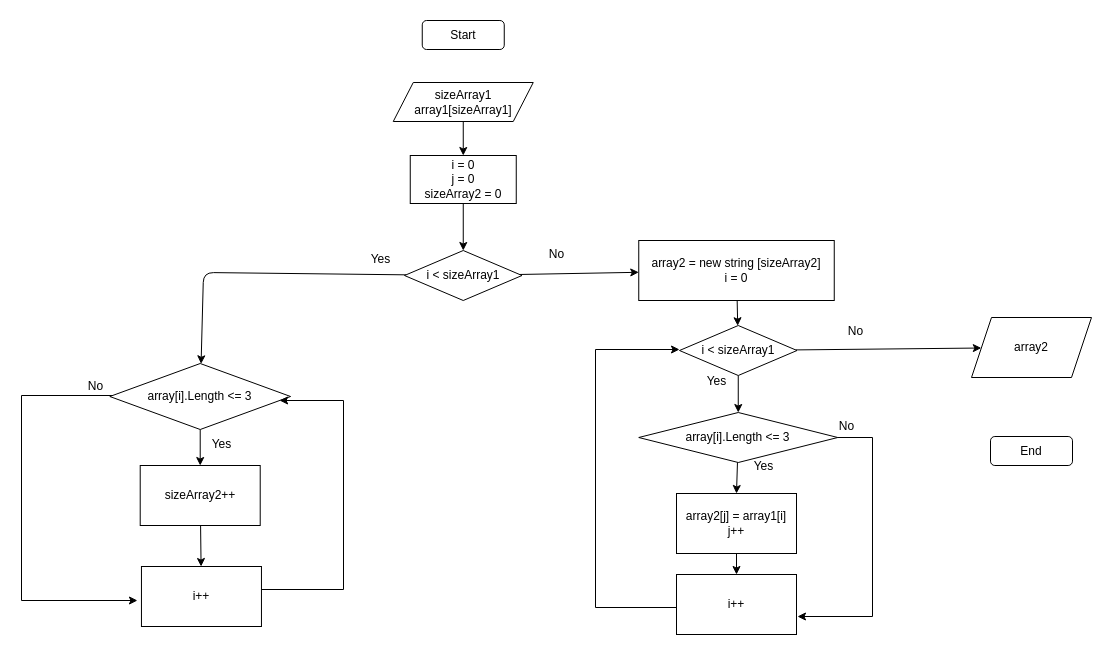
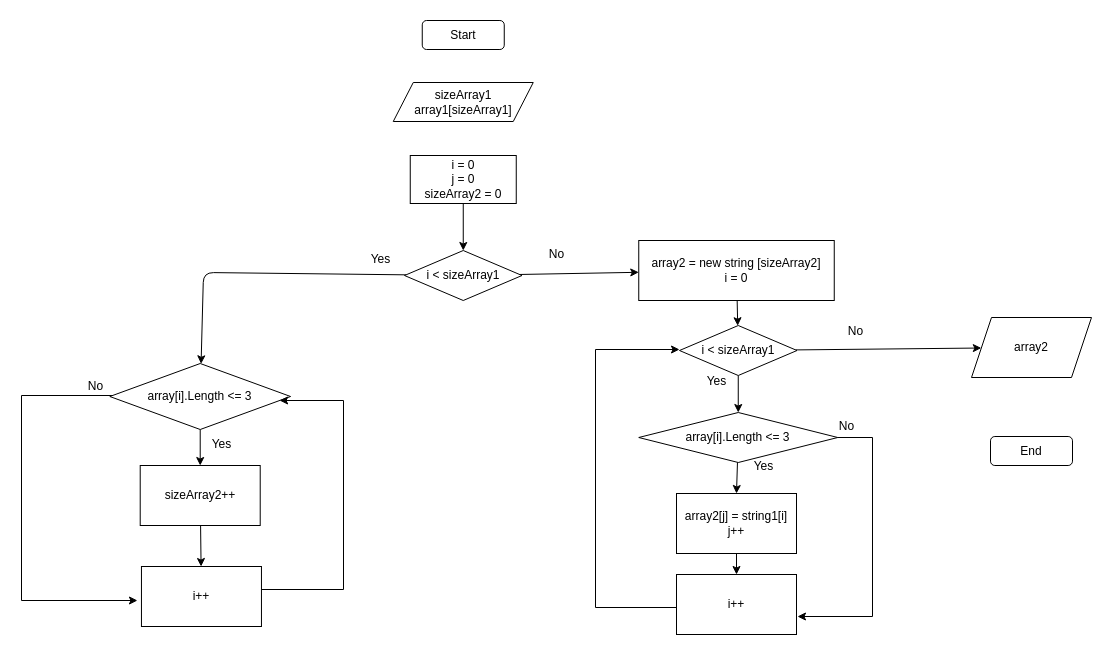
  <mxCell id="0" />
  <mxCell id="1" parent="0" />
  <mxCell id="2" value="Start" style="rounded=1;whiteSpace=wrap;html=1;strokeColor=default;" parent="1" vertex="1"><mxGeometry x="421.75" y="20" width="82" height="29" as="geometry" /></mxCell>
- <mxCell id="3" value="" style="edgeStyle=none;html=1;" parent="1" source="4" target="6" edge="1"><mxGeometry relative="1" as="geometry" /></mxCell>
  <mxCell id="4" value="sizeArray1&lt;br&gt;array1[sizeArray1]" style="shape=parallelogram;perimeter=parallelogramPerimeter;whiteSpace=wrap;html=1;fixedSize=1;rounded=0;" parent="1" vertex="1"><mxGeometry x="392.75" y="82" width="140" height="39" as="geometry" /></mxCell>
  <mxCell id="5" value="" style="edgeStyle=none;html=1;" parent="1" source="6" target="9" edge="1"><mxGeometry relative="1" as="geometry" /></mxCell>
  <mxCell id="6" value="i = 0&lt;br&gt;j = 0&lt;br&gt;sizeArray2 = 0" style="whiteSpace=wrap;html=1;rounded=0;" parent="1" vertex="1"><mxGeometry x="409.75" y="155" width="106" height="48" as="geometry" /></mxCell>
  <mxCell id="7" value="" style="edgeStyle=none;html=1;" parent="1" source="9" target="13" edge="1"><mxGeometry relative="1" as="geometry"><Array as="points"><mxPoint x="203" y="272" /></Array></mxGeometry></mxCell>
  <mxCell id="8" value="" style="edgeStyle=none;rounded=0;html=1;" parent="1" source="9" target="20" edge="1"><mxGeometry relative="1" as="geometry" /></mxCell>
  <mxCell id="9" value="i &amp;lt; sizeArray1" style="rhombus;whiteSpace=wrap;html=1;rounded=0;" parent="1" vertex="1"><mxGeometry x="404" y="250" width="117.5" height="50" as="geometry" /></mxCell>
  <mxCell id="10" value="Yes" style="text;html=1;align=center;verticalAlign=middle;resizable=0;points=[];autosize=1;strokeColor=none;fillColor=none;" parent="1" vertex="1"><mxGeometry x="365" y="250" width="30" height="18" as="geometry" /></mxCell>
  <mxCell id="11" value="" style="edgeStyle=none;html=1;" parent="1" source="13" target="15" edge="1"><mxGeometry relative="1" as="geometry" /></mxCell>
  <mxCell id="12" value="" style="edgeStyle=orthogonalEdgeStyle;rounded=0;orthogonalLoop=1;jettySize=auto;html=1;" edge="1" parent="1" source="13"><mxGeometry relative="1" as="geometry"><mxPoint x="136.96" y="600" as="targetPoint" /><Array as="points"><mxPoint x="20.96" y="395" /><mxPoint x="20.96" y="600" /></Array></mxGeometry></mxCell>
  <mxCell id="13" value="array[i].Length &amp;lt;= 3" style="rhombus;whiteSpace=wrap;html=1;rounded=0;" parent="1" vertex="1"><mxGeometry x="109.34" y="363" width="180.75" height="66" as="geometry" /></mxCell>
  <mxCell id="14" value="" style="edgeStyle=none;html=1;" parent="1" source="15" target="18" edge="1"><mxGeometry relative="1" as="geometry" /></mxCell>
  <mxCell id="15" value="sizeArray2++" style="whiteSpace=wrap;html=1;rounded=0;" parent="1" vertex="1"><mxGeometry x="139.71" y="465" width="120" height="60" as="geometry" /></mxCell>
  <mxCell id="16" value="Yes" style="text;html=1;align=center;verticalAlign=middle;resizable=0;points=[];autosize=1;strokeColor=none;fillColor=none;" parent="1" vertex="1"><mxGeometry x="205.96" y="435" width="30" height="18" as="geometry" /></mxCell>
  <mxCell id="17" style="edgeStyle=orthogonalEdgeStyle;rounded=0;orthogonalLoop=1;jettySize=auto;html=1;" edge="1" parent="1" source="18" target="13"><mxGeometry relative="1" as="geometry"><mxPoint x="341.96" y="387.667" as="targetPoint" /><Array as="points"><mxPoint x="343" y="589" /><mxPoint x="343" y="400" /></Array></mxGeometry></mxCell>
  <mxCell id="18" value="i++" style="whiteSpace=wrap;html=1;rounded=0;" parent="1" vertex="1"><mxGeometry x="140.96" y="566" width="120" height="60" as="geometry" /></mxCell>
  <mxCell id="19" value="" style="edgeStyle=none;rounded=0;html=1;" parent="1" source="20" target="25" edge="1"><mxGeometry relative="1" as="geometry" /></mxCell>
  <mxCell id="20" value="array2 = new string [sizeArray2]&lt;br&gt;i = 0" style="whiteSpace=wrap;html=1;rounded=0;" parent="1" vertex="1"><mxGeometry x="638.25" y="240" width="195.5" height="60" as="geometry" /></mxCell>
  <mxCell id="21" value="No" style="text;html=1;align=center;verticalAlign=middle;resizable=0;points=[];autosize=1;strokeColor=none;fillColor=none;" parent="1" vertex="1"><mxGeometry x="543" y="245" width="25" height="18" as="geometry" /></mxCell>
  <mxCell id="22" value="No" style="text;html=1;align=center;verticalAlign=middle;resizable=0;points=[];autosize=1;strokeColor=none;fillColor=none;" parent="1" vertex="1"><mxGeometry x="82.96" y="377" width="25" height="18" as="geometry" /></mxCell>
  <mxCell id="23" value="" style="edgeStyle=none;rounded=0;html=1;" parent="1" source="25" target="31" edge="1"><mxGeometry relative="1" as="geometry" /></mxCell>
  <mxCell id="24" value="" style="edgeStyle=none;html=1;" parent="1" source="25" target="36" edge="1"><mxGeometry relative="1" as="geometry" /></mxCell>
  <mxCell id="25" value="i &amp;lt; sizeArray1" style="rhombus;whiteSpace=wrap;html=1;rounded=0;" parent="1" vertex="1"><mxGeometry x="679" y="325" width="117.5" height="50" as="geometry" /></mxCell>
  <mxCell id="26" value="" style="edgeStyle=none;rounded=0;html=1;" parent="1" source="27" target="34" edge="1"><mxGeometry relative="1" as="geometry" /></mxCell>
- <mxCell id="27" value="array2[j] = array1[i]&lt;br&gt;j++" style="whiteSpace=wrap;html=1;rounded=0;" parent="1" vertex="1"><mxGeometry x="676" y="493" width="120" height="60" as="geometry" /></mxCell>
+ <mxCell id="27" value="array2[j] = string1[i]&lt;br&gt;j++" style="whiteSpace=wrap;html=1;rounded=0;" parent="1" vertex="1"><mxGeometry x="676" y="493" width="120" height="60" as="geometry" /></mxCell>
  <mxCell id="28" value="Yes" style="text;html=1;align=center;verticalAlign=middle;resizable=0;points=[];autosize=1;strokeColor=none;fillColor=none;" parent="1" vertex="1"><mxGeometry x="701" y="372" width="30" height="18" as="geometry" /></mxCell>
  <mxCell id="29" style="edgeStyle=none;rounded=0;html=1;entryX=0.5;entryY=0;entryDx=0;entryDy=0;" parent="1" source="31" target="27" edge="1"><mxGeometry relative="1" as="geometry"><mxPoint x="738" y="472" as="targetPoint" /></mxGeometry></mxCell>
  <mxCell id="30" style="edgeStyle=orthogonalEdgeStyle;rounded=0;orthogonalLoop=1;jettySize=auto;html=1;" edge="1" parent="1" source="31"><mxGeometry relative="1" as="geometry"><mxPoint x="797" y="616" as="targetPoint" /><Array as="points"><mxPoint x="872" y="437" /><mxPoint x="872" y="616" /></Array></mxGeometry></mxCell>
  <mxCell id="31" value="array[i].Length &amp;lt;= 3" style="rhombus;whiteSpace=wrap;html=1;rounded=0;" parent="1" vertex="1"><mxGeometry x="638.25" y="412" width="199" height="50" as="geometry" /></mxCell>
  <mxCell id="32" value="Yes" style="text;html=1;align=center;verticalAlign=middle;resizable=0;points=[];autosize=1;strokeColor=none;fillColor=none;" parent="1" vertex="1"><mxGeometry x="747.5" y="457" width="30" height="18" as="geometry" /></mxCell>
  <mxCell id="33" style="edgeStyle=orthogonalEdgeStyle;rounded=0;orthogonalLoop=1;jettySize=auto;html=1;exitX=0;exitY=0.5;exitDx=0;exitDy=0;" edge="1" parent="1" source="34"><mxGeometry relative="1" as="geometry"><mxPoint x="679" y="349" as="targetPoint" /><mxPoint x="666.6" y="607" as="sourcePoint" /><Array as="points"><mxPoint x="676" y="607" /><mxPoint x="595" y="607" /><mxPoint x="595" y="349" /></Array></mxGeometry></mxCell>
  <mxCell id="34" value="i++" style="whiteSpace=wrap;html=1;rounded=0;" parent="1" vertex="1"><mxGeometry x="676" y="574" width="120" height="60" as="geometry" /></mxCell>
  <mxCell id="35" value="No" style="text;html=1;align=center;verticalAlign=middle;resizable=0;points=[];autosize=1;strokeColor=none;fillColor=none;" parent="1" vertex="1"><mxGeometry x="842" y="322" width="25" height="18" as="geometry" /></mxCell>
  <mxCell id="36" value="array2" style="shape=parallelogram;perimeter=parallelogramPerimeter;whiteSpace=wrap;html=1;fixedSize=1;rounded=0;" parent="1" vertex="1"><mxGeometry x="971" y="317" width="120" height="60" as="geometry" /></mxCell>
  <mxCell id="37" value="End" style="rounded=1;whiteSpace=wrap;html=1;strokeColor=default;" parent="1" vertex="1"><mxGeometry x="990" y="436" width="82" height="29" as="geometry" /></mxCell>
  <mxCell id="38" value="No" style="text;html=1;align=center;verticalAlign=middle;resizable=0;points=[];autosize=1;strokeColor=none;fillColor=none;" parent="1" vertex="1"><mxGeometry x="833.75" y="417" width="25" height="18" as="geometry" /></mxCell>
